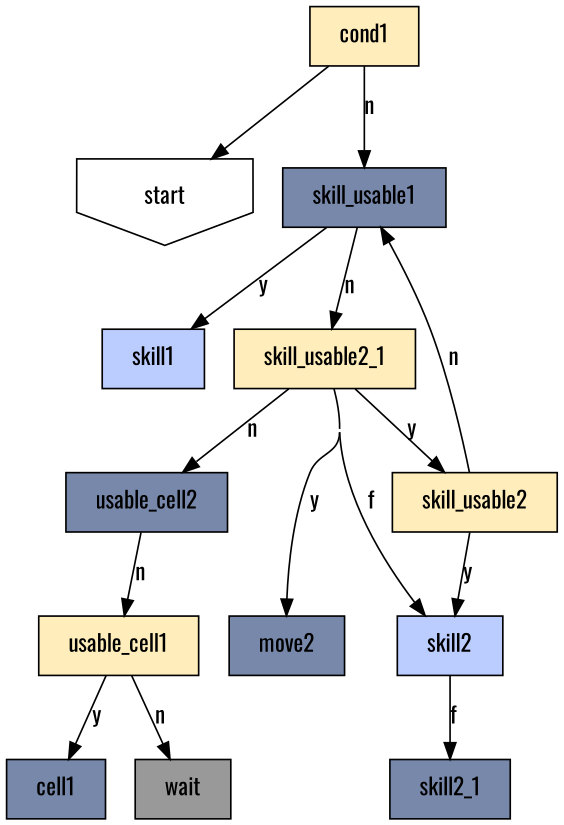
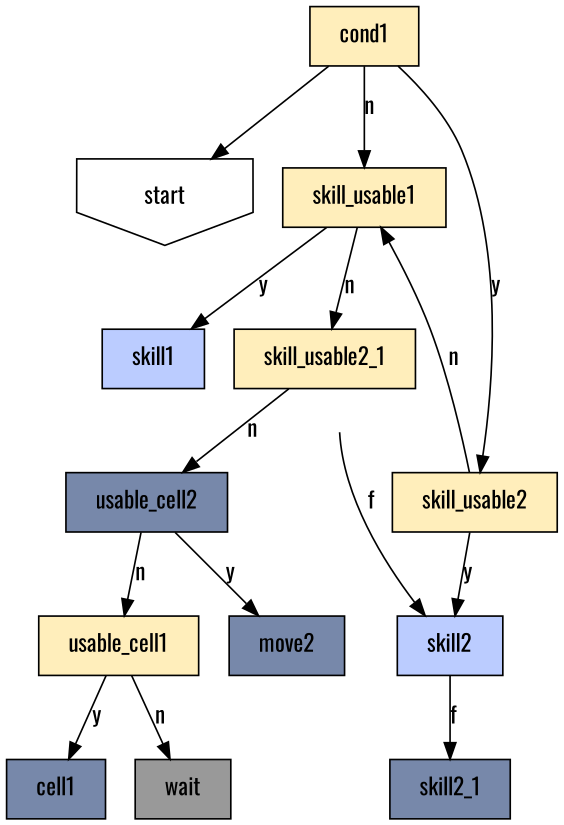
  digraph {
    concentrate=true
    fixedsize=true
    fontname=Oswald
    node [fontname=Oswald margin="0.25,0.125" shape=rect fillcolor="#FFEEBB" style=filled]
    edge [fontname=Oswald]
    start [shape=invhouse fillcolor="" style=""]
    cond1
-   skill_usable1 [fillcolor="#7788aa"]
+   skill_usable1
    skill_usable2
    skill_usable2_1
    skill1 [fillcolor="#BBCCFF"]
    skill2 [fillcolor="#BBCCFF"]
    usable_cell2 [fillcolor="#7788aa"]
    skill2_1 [fillcolor="#7788aa"]
    usable_cell1
    move2 [fillcolor="#7788aa"]
    n12 [fillcolor="#7788aa" label=cell1]
    wait [fillcolor="#999999"]
    cond1 -> start
    cond1 -> skill_usable1 [label=n]
-   skill_usable2_1 -> skill_usable2 [label=y]
+   cond1 -> skill_usable2 [label=y]
    skill_usable1 -> skill_usable2_1 [label=n]
    skill_usable1 -> skill1 [label=y]
    skill_usable2 -> skill_usable1 [label=n]
    skill_usable2 -> skill2 [label=y]
    skill_usable2_1 -> skill2 [label=f]
    skill_usable2_1 -> usable_cell2 [label=n]
    skill2 -> skill2_1 [label=f]
    usable_cell2 -> usable_cell1 [label=n]
-   skill_usable2_1 -> move2 [label=y]
+   usable_cell2 -> move2 [label=y]
    usable_cell1 -> n12 [label=y]
    usable_cell1 -> wait [label=n]
  }
